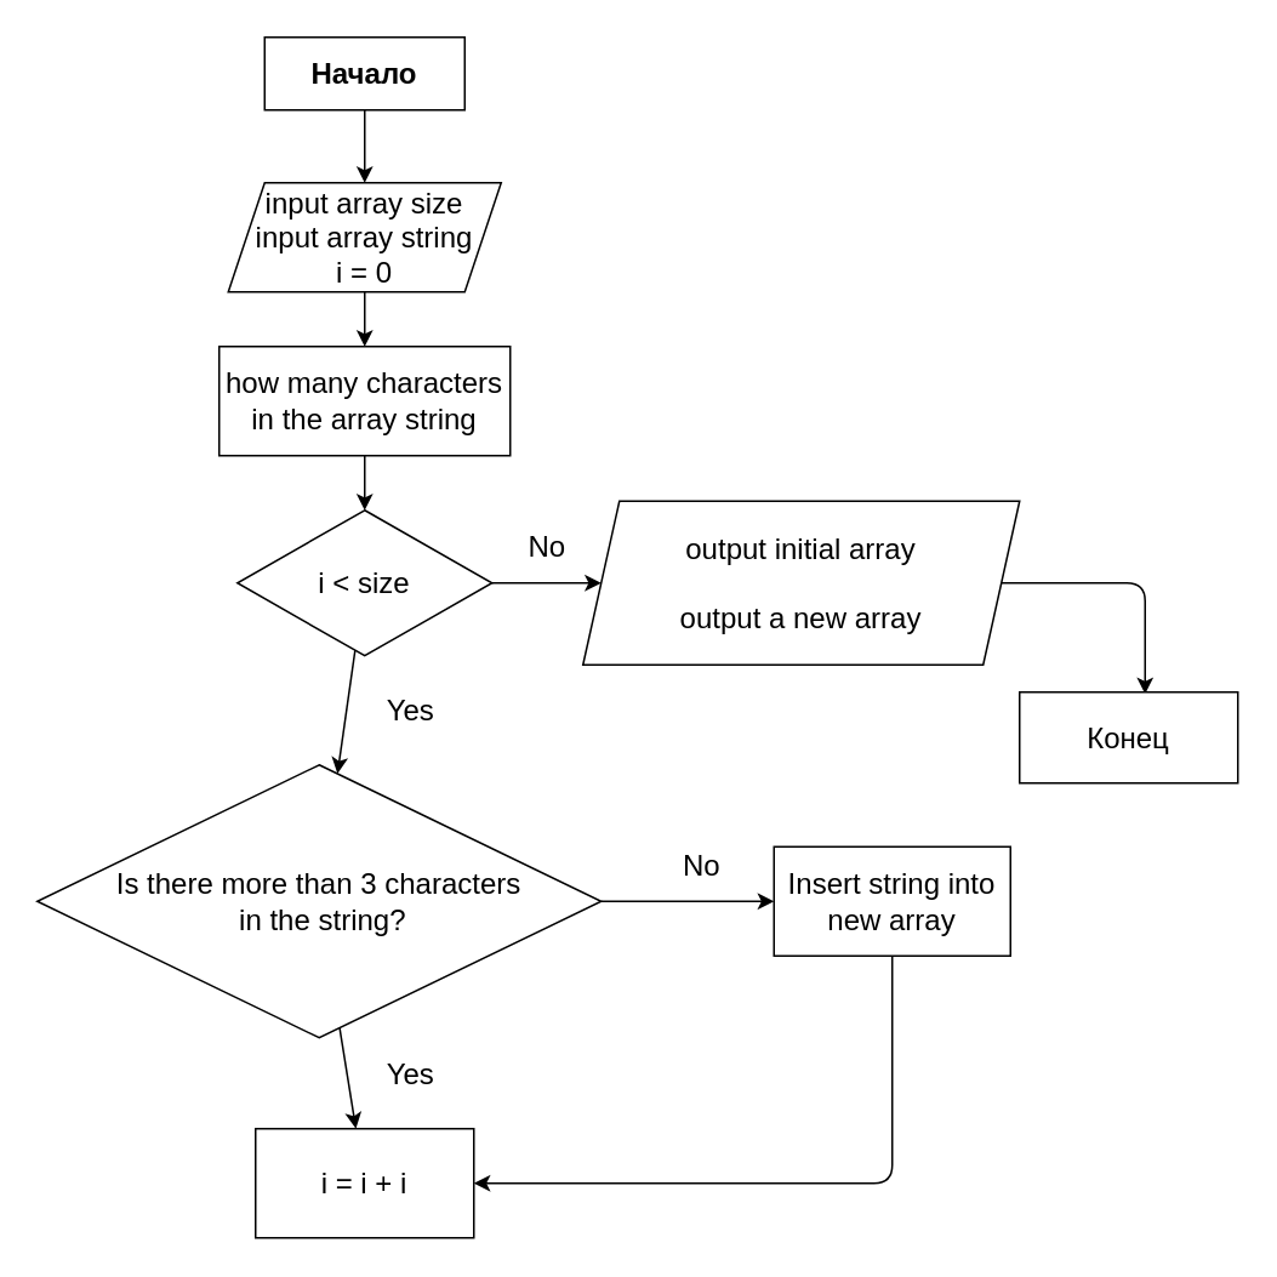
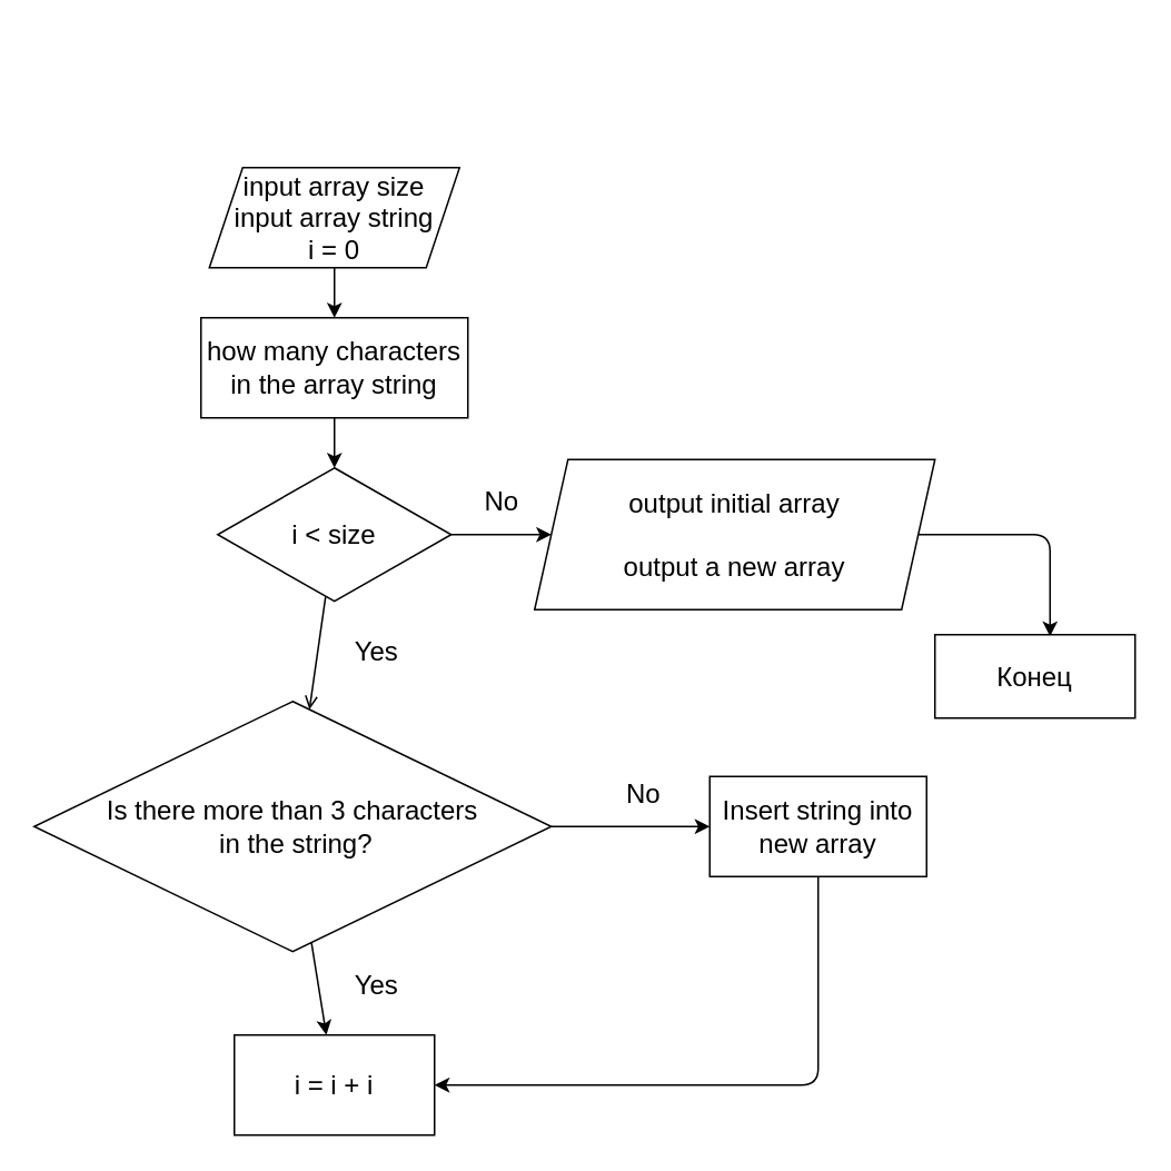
  <mxCell id="0" />
  <mxCell id="1" parent="0" />
- <mxCell id="2" value="" style="edgeStyle=none;html=1;" parent="1" source="3" target="5" edge="1"><mxGeometry relative="1" as="geometry" /></mxCell>
- <mxCell id="3" value="&lt;b&gt;&lt;font style=&quot;font-size: 16px&quot;&gt;Начало&lt;/font&gt;&lt;/b&gt;" style="rounded=0;whiteSpace=wrap;html=1;" parent="1" vertex="1"><mxGeometry x="145" width="110" height="40" as="geometry" y="20" /></mxCell>
  <mxCell id="4" value="" style="edgeStyle=none;html=1;" parent="1" source="5" target="7" edge="1"><mxGeometry relative="1" as="geometry" /></mxCell>
  <mxCell id="5" value="&lt;font style=&quot;font-size: 16px&quot;&gt;input array size&lt;br&gt;input array string&lt;br&gt;i = 0&lt;/font&gt;" style="shape=parallelogram;perimeter=parallelogramPerimeter;whiteSpace=wrap;html=1;fixedSize=1;" parent="1" vertex="1"><mxGeometry x="125" y="100" width="150" height="60" as="geometry" /></mxCell>
  <mxCell id="6" value="" style="edgeStyle=none;html=1;fontSize=16;" parent="1" source="7" target="10" edge="1"><mxGeometry relative="1" as="geometry" /></mxCell>
  <mxCell id="7" value="&lt;font style=&quot;font-size: 16px&quot;&gt;how many characters in the array string&lt;/font&gt;" style="rounded=0;whiteSpace=wrap;html=1;" parent="1" vertex="1"><mxGeometry x="120" y="190" width="160" height="60" as="geometry" /></mxCell>
- <mxCell id="8" value="" style="edgeStyle=none;html=1;fontSize=16;" parent="1" source="10" target="13" edge="1"><mxGeometry relative="1" as="geometry" /></mxCell>
+ <mxCell id="8" value="" style="edgeStyle=none;html=1;fontSize=16;endArrow=open;" parent="1" source="10" target="13" edge="1"><mxGeometry relative="1" as="geometry" /></mxCell>
  <mxCell id="9" value="" style="edgeStyle=none;html=1;fontSize=16;" parent="1" source="10" target="18" edge="1"><mxGeometry relative="1" as="geometry" /></mxCell>
  <mxCell id="10" value="&lt;font style=&quot;font-size: 16px&quot;&gt;i &amp;lt; size&lt;/font&gt;" style="rhombus;whiteSpace=wrap;html=1;" parent="1" vertex="1"><mxGeometry x="130" y="280" width="140" height="80" as="geometry" /></mxCell>
  <mxCell id="11" value="" style="edgeStyle=none;html=1;fontSize=16;" parent="1" source="13" target="15" edge="1"><mxGeometry relative="1" as="geometry" /></mxCell>
  <mxCell id="12" value="" style="edgeStyle=none;html=1;fontSize=16;" parent="1" source="13" target="22" edge="1"><mxGeometry relative="1" as="geometry" /></mxCell>
  <mxCell id="13" value="Is there more than 3 characters&lt;br&gt;&amp;nbsp;in the string?" style="rhombus;whiteSpace=wrap;html=1;fontSize=16;" parent="1" vertex="1"><mxGeometry x="20" y="420" width="310" height="150" as="geometry" /></mxCell>
  <mxCell id="14" value="Yes" style="text;html=1;align=center;verticalAlign=middle;resizable=0;points=[];autosize=1;strokeColor=none;fillColor=none;fontSize=16;" parent="1" vertex="1"><mxGeometry x="205" y="380" width="40" height="20" as="geometry" /></mxCell>
  <mxCell id="15" value="i = i + i" style="rounded=0;whiteSpace=wrap;html=1;fontSize=16;" parent="1" vertex="1"><mxGeometry x="140" y="620" width="120" height="60" as="geometry" /></mxCell>
  <mxCell id="16" value="Yes" style="text;html=1;align=center;verticalAlign=middle;resizable=0;points=[];autosize=1;strokeColor=none;fillColor=none;fontSize=16;" parent="1" vertex="1"><mxGeometry x="205" y="580" width="40" height="20" as="geometry" /></mxCell>
  <mxCell id="17" style="edgeStyle=none;html=1;fontSize=16;exitX=1;exitY=0.5;exitDx=0;exitDy=0;" parent="1" source="18" edge="1"><mxGeometry relative="1" as="geometry"><mxPoint x="629" y="381" as="targetPoint" /><Array as="points"><mxPoint x="629" y="320" /></Array></mxGeometry></mxCell>
  <mxCell id="18" value="output initial array&lt;br&gt;&lt;br&gt;output a new array" style="shape=parallelogram;perimeter=parallelogramPerimeter;whiteSpace=wrap;html=1;fixedSize=1;fontSize=16;" parent="1" vertex="1"><mxGeometry x="320" y="275" width="240" height="90" as="geometry" /></mxCell>
  <mxCell id="19" value="No" style="text;html=1;align=center;verticalAlign=middle;resizable=0;points=[];autosize=1;strokeColor=none;fillColor=none;fontSize=16;" parent="1" vertex="1"><mxGeometry x="280" y="290" width="40" height="20" as="geometry" /></mxCell>
  <mxCell id="20" value="Конец" style="rounded=0;whiteSpace=wrap;html=1;fontSize=16;" parent="1" vertex="1"><mxGeometry x="560" y="380" width="120" height="50" as="geometry" /></mxCell>
  <mxCell id="21" style="edgeStyle=none;html=1;entryX=1;entryY=0.5;entryDx=0;entryDy=0;fontSize=16;exitX=0.5;exitY=1;exitDx=0;exitDy=0;" parent="1" source="22" target="15" edge="1"><mxGeometry relative="1" as="geometry"><Array as="points"><mxPoint x="490" y="650" /></Array></mxGeometry></mxCell>
  <mxCell id="22" value="Insert string into new array" style="rounded=0;whiteSpace=wrap;html=1;fontSize=16;" parent="1" vertex="1"><mxGeometry x="425" y="465" width="130" height="60" as="geometry" /></mxCell>
  <mxCell id="23" value="No" style="text;html=1;align=center;verticalAlign=middle;resizable=0;points=[];autosize=1;strokeColor=none;fillColor=none;fontSize=16;" parent="1" vertex="1"><mxGeometry x="365" y="465" width="40" height="20" as="geometry" /></mxCell>
